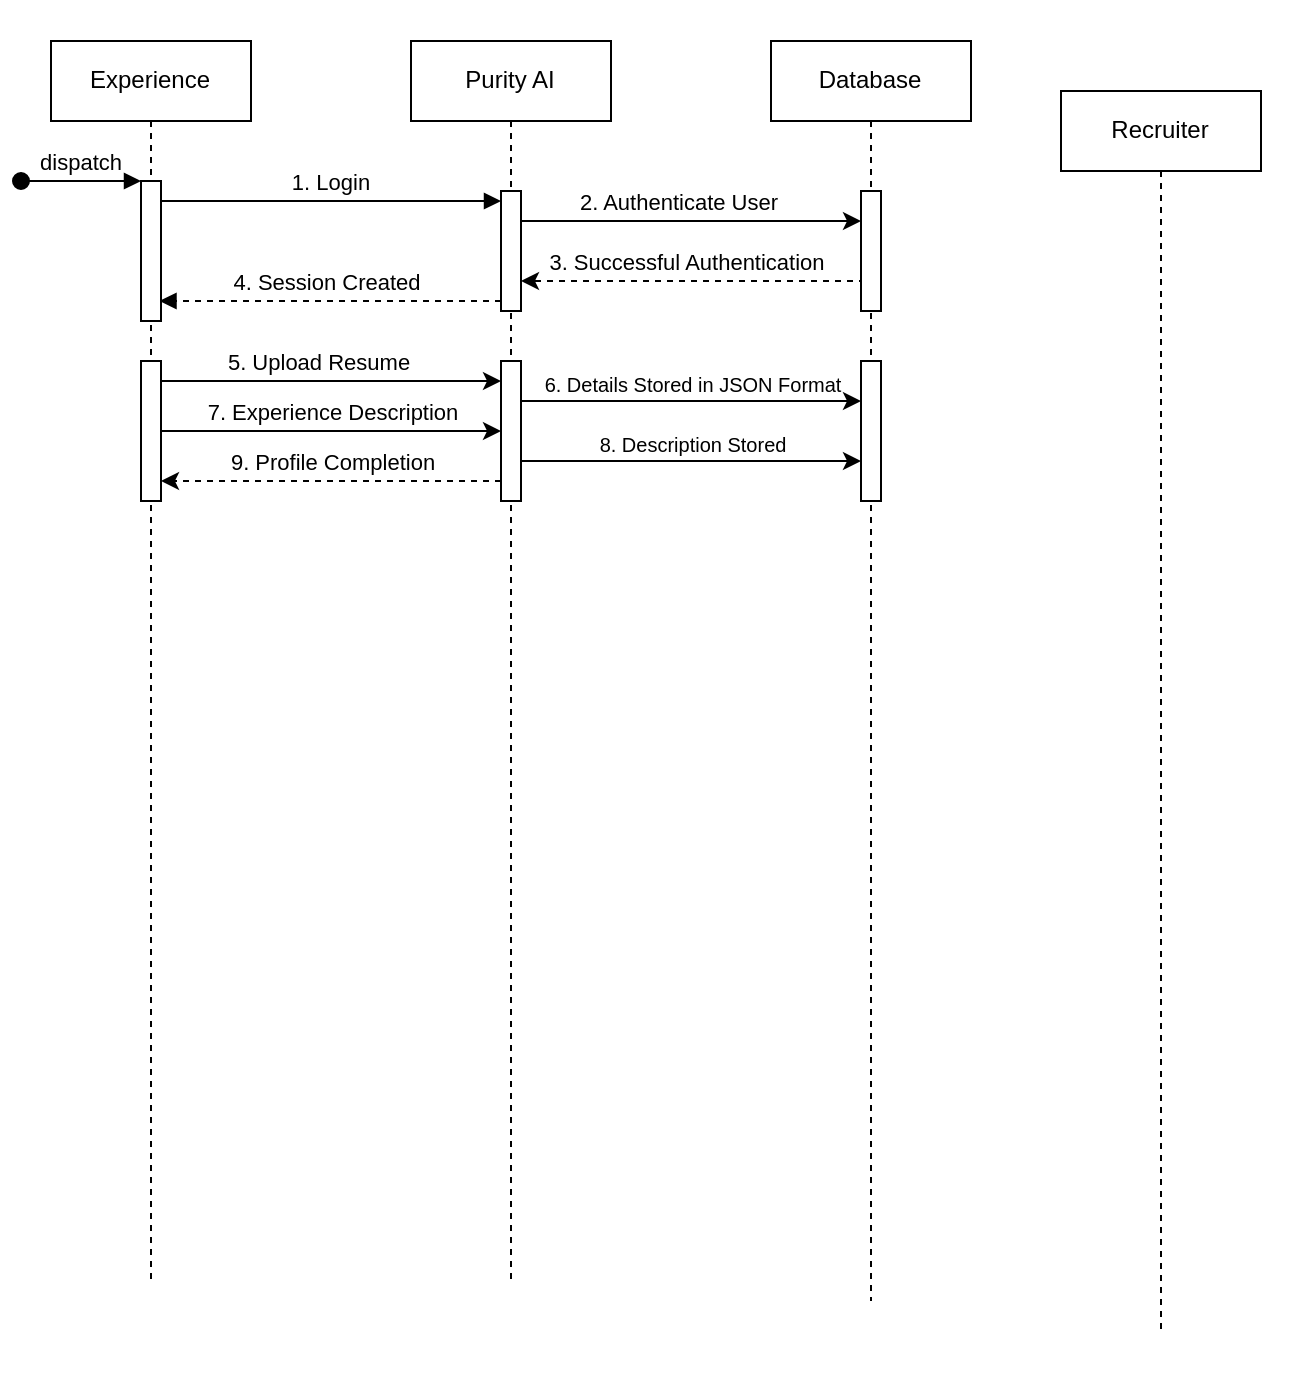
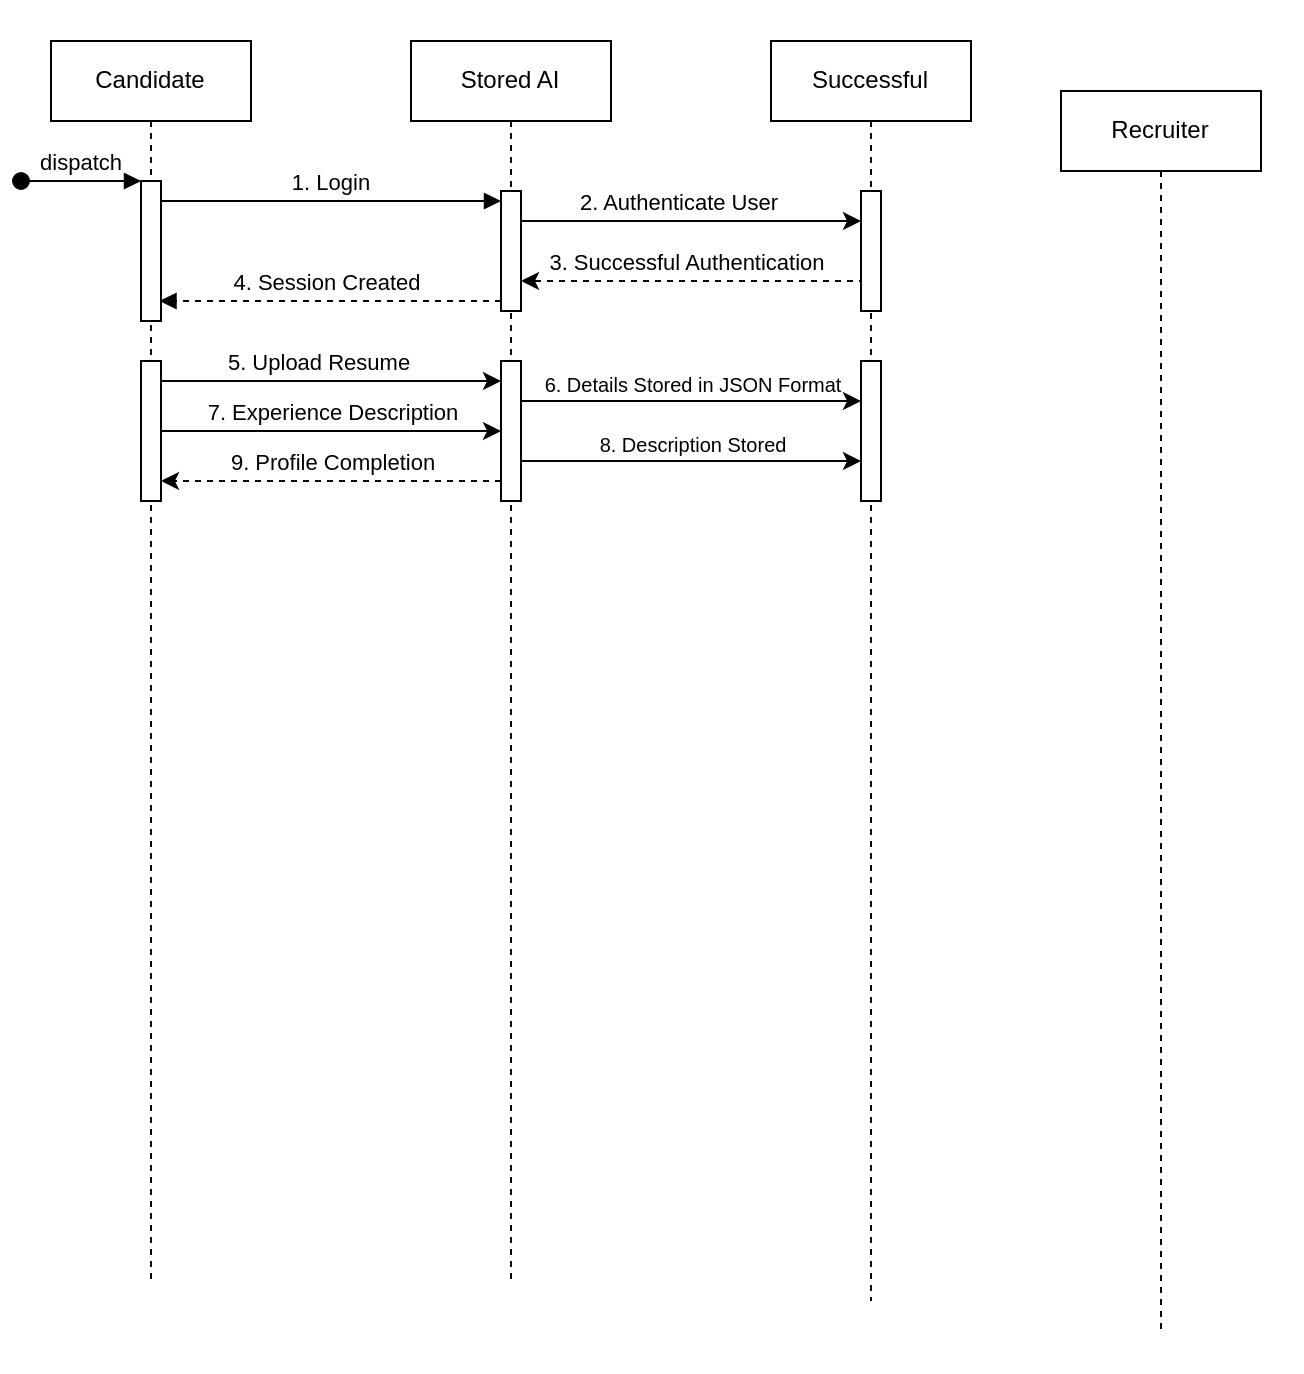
  <mxCell id="0" />
  <mxCell id="1" parent="0" />
- <mxCell id="2" value="Experience" style="shape=umlLifeline;perimeter=lifelinePerimeter;whiteSpace=wrap;html=1;container=0;dropTarget=0;collapsible=0;recursiveResize=0;outlineConnect=0;portConstraint=eastwest;newEdgeStyle={&quot;edgeStyle&quot;:&quot;elbowEdgeStyle&quot;,&quot;elbow&quot;:&quot;vertical&quot;,&quot;curved&quot;:0,&quot;rounded&quot;:0};" parent="1" vertex="1"><mxGeometry x="20" y="20" width="100" height="620" as="geometry" /></mxCell>
+ <mxCell id="2" value="Candidate" style="shape=umlLifeline;perimeter=lifelinePerimeter;whiteSpace=wrap;html=1;container=0;dropTarget=0;collapsible=0;recursiveResize=0;outlineConnect=0;portConstraint=eastwest;newEdgeStyle={&quot;edgeStyle&quot;:&quot;elbowEdgeStyle&quot;,&quot;elbow&quot;:&quot;vertical&quot;,&quot;curved&quot;:0,&quot;rounded&quot;:0};" parent="1" vertex="1"><mxGeometry x="20" y="20" width="100" height="620" as="geometry" /></mxCell>
  <mxCell id="3" value="dispatch" style="html=1;verticalAlign=bottom;startArrow=oval;endArrow=block;startSize=8;edgeStyle=elbowEdgeStyle;elbow=vertical;curved=0;rounded=0;" parent="2" edge="1"><mxGeometry relative="1" as="geometry"><mxPoint x="-15" y="70" as="sourcePoint" /><mxPoint x="45" y="70.056" as="targetPoint" /></mxGeometry></mxCell>
- <mxCell id="4" value="Purity AI" style="shape=umlLifeline;perimeter=lifelinePerimeter;whiteSpace=wrap;html=1;container=0;dropTarget=0;collapsible=0;recursiveResize=0;outlineConnect=0;portConstraint=eastwest;newEdgeStyle={&quot;edgeStyle&quot;:&quot;elbowEdgeStyle&quot;,&quot;elbow&quot;:&quot;vertical&quot;,&quot;curved&quot;:0,&quot;rounded&quot;:0};" parent="1" vertex="1"><mxGeometry x="200" y="20" width="100" height="620" as="geometry" /></mxCell>
+ <mxCell id="4" value="Stored AI" style="shape=umlLifeline;perimeter=lifelinePerimeter;whiteSpace=wrap;html=1;container=0;dropTarget=0;collapsible=0;recursiveResize=0;outlineConnect=0;portConstraint=eastwest;newEdgeStyle={&quot;edgeStyle&quot;:&quot;elbowEdgeStyle&quot;,&quot;elbow&quot;:&quot;vertical&quot;,&quot;curved&quot;:0,&quot;rounded&quot;:0};" parent="1" vertex="1"><mxGeometry x="200" y="20" width="100" height="620" as="geometry" /></mxCell>
  <mxCell id="5" value="1. Login" style="html=1;verticalAlign=bottom;endArrow=block;edgeStyle=elbowEdgeStyle;elbow=vertical;curved=0;rounded=0;" parent="1" edge="1"><mxGeometry relative="1" as="geometry"><mxPoint x="75" y="100" as="sourcePoint" /><Array as="points"><mxPoint x="160" y="100" /></Array><mxPoint x="245" y="100" as="targetPoint" /></mxGeometry></mxCell>
  <mxCell id="6" value="" style="html=1;verticalAlign=bottom;endArrow=block;edgeStyle=elbowEdgeStyle;elbow=vertical;curved=0;rounded=0;entryX=0.925;entryY=0.856;entryDx=0;entryDy=0;entryPerimeter=0;dashed=1;" parent="1" target="14" edge="1"><mxGeometry relative="1" as="geometry"><mxPoint x="245" y="150" as="sourcePoint" /><Array as="points"><mxPoint x="210" y="150" /><mxPoint x="170" y="140" /></Array><mxPoint x="80" y="140" as="targetPoint" /></mxGeometry></mxCell>
  <mxCell id="7" value="4. Session Created" style="edgeLabel;html=1;align=center;verticalAlign=middle;resizable=0;points=[];" vertex="1" connectable="0" parent="6"><mxGeometry x="0.026" y="-1" relative="1" as="geometry"><mxPoint y="-9" as="offset" /></mxGeometry></mxCell>
- <mxCell id="8" value="Database" style="shape=umlLifeline;perimeter=lifelinePerimeter;whiteSpace=wrap;html=1;container=0;dropTarget=0;collapsible=0;recursiveResize=0;outlineConnect=0;portConstraint=eastwest;newEdgeStyle={&quot;edgeStyle&quot;:&quot;elbowEdgeStyle&quot;,&quot;elbow&quot;:&quot;vertical&quot;,&quot;curved&quot;:0,&quot;rounded&quot;:0};" vertex="1" parent="1"><mxGeometry x="380" y="20" width="100" height="630" as="geometry" /></mxCell>
+ <mxCell id="8" value="Successful" style="shape=umlLifeline;perimeter=lifelinePerimeter;whiteSpace=wrap;html=1;container=0;dropTarget=0;collapsible=0;recursiveResize=0;outlineConnect=0;portConstraint=eastwest;newEdgeStyle={&quot;edgeStyle&quot;:&quot;elbowEdgeStyle&quot;,&quot;elbow&quot;:&quot;vertical&quot;,&quot;curved&quot;:0,&quot;rounded&quot;:0};" vertex="1" parent="1"><mxGeometry x="380" y="20" width="100" height="630" as="geometry" /></mxCell>
  <mxCell id="9" value="Recruiter" style="shape=umlLifeline;perimeter=lifelinePerimeter;whiteSpace=wrap;html=1;container=0;dropTarget=0;collapsible=0;recursiveResize=0;outlineConnect=0;portConstraint=eastwest;newEdgeStyle={&quot;edgeStyle&quot;:&quot;elbowEdgeStyle&quot;,&quot;elbow&quot;:&quot;vertical&quot;,&quot;curved&quot;:0,&quot;rounded&quot;:0};" vertex="1" parent="1"><mxGeometry x="525" y="45" width="100" height="620" as="geometry" /></mxCell>
  <mxCell id="10" value="" style="edgeStyle=elbowEdgeStyle;rounded=0;orthogonalLoop=1;jettySize=auto;html=1;elbow=vertical;curved=0;" edge="1" parent="1"><mxGeometry relative="1" as="geometry"><mxPoint x="255" y="110" as="sourcePoint" /><mxPoint x="425" y="110" as="targetPoint" /><Array as="points"><mxPoint x="370" y="110" /><mxPoint x="340" y="100" /></Array></mxGeometry></mxCell>
  <mxCell id="11" value="2. Authenticate User" style="edgeLabel;html=1;align=center;verticalAlign=middle;resizable=0;points=[];" vertex="1" connectable="0" parent="10"><mxGeometry x="-0.083" y="-3" relative="1" as="geometry"><mxPoint y="-13" as="offset" /></mxGeometry></mxCell>
  <mxCell id="12" style="edgeStyle=elbowEdgeStyle;rounded=0;orthogonalLoop=1;jettySize=auto;html=1;elbow=vertical;curved=0;dashed=1;" edge="1" parent="1"><mxGeometry relative="1" as="geometry"><mxPoint x="425" y="119.997" as="sourcePoint" /><mxPoint x="255" y="140" as="targetPoint" /><Array as="points"><mxPoint x="350" y="140" /><mxPoint x="340" y="130" /><mxPoint x="360" y="140" /><mxPoint x="340" y="130" /></Array></mxGeometry></mxCell>
  <mxCell id="13" value="3. Successful Authentication" style="edgeLabel;html=1;align=center;verticalAlign=middle;resizable=0;points=[];" vertex="1" connectable="0" parent="12"><mxGeometry x="0.135" relative="1" as="geometry"><mxPoint y="-10" as="offset" /></mxGeometry></mxCell>
  <mxCell id="14" value="" style="rounded=0;whiteSpace=wrap;html=1;" vertex="1" parent="1"><mxGeometry x="65" y="90" width="10" height="70" as="geometry" /></mxCell>
  <mxCell id="15" value="" style="whiteSpace=wrap;html=1;rounded=0;" vertex="1" parent="1"><mxGeometry x="245" y="95" width="10" height="60" as="geometry" /></mxCell>
  <mxCell id="16" value="" style="edgeStyle=orthogonalEdgeStyle;rounded=0;orthogonalLoop=1;jettySize=auto;html=1;" edge="1" parent="1"><mxGeometry relative="1" as="geometry"><mxPoint x="75" y="190" as="sourcePoint" /><mxPoint x="245" y="190" as="targetPoint" /></mxGeometry></mxCell>
  <mxCell id="17" value="5. Upload Resume" style="edgeLabel;html=1;align=center;verticalAlign=middle;resizable=0;points=[];" vertex="1" connectable="0" parent="16"><mxGeometry x="-0.078" relative="1" as="geometry"><mxPoint y="-10" as="offset" /></mxGeometry></mxCell>
  <mxCell id="18" value="" style="edgeStyle=orthogonalEdgeStyle;rounded=0;orthogonalLoop=1;jettySize=auto;html=1;entryX=0;entryY=0.5;entryDx=0;entryDy=0;" edge="1" parent="1" source="20" target="25"><mxGeometry relative="1" as="geometry"><mxPoint x="155" y="215" as="targetPoint" /><Array as="points"><mxPoint x="230" y="215" /><mxPoint x="230" y="215" /></Array></mxGeometry></mxCell>
  <mxCell id="19" value="7. Experience Description" style="edgeLabel;html=1;align=center;verticalAlign=middle;resizable=0;points=[];" vertex="1" connectable="0" parent="18"><mxGeometry x="0.091" y="1" relative="1" as="geometry"><mxPoint x="-8" y="-9" as="offset" /></mxGeometry></mxCell>
  <mxCell id="20" value="" style="rounded=0;whiteSpace=wrap;html=1;" vertex="1" parent="1"><mxGeometry x="65" y="180" width="10" height="70" as="geometry" /></mxCell>
  <mxCell id="21" value="" style="edgeStyle=orthogonalEdgeStyle;rounded=0;orthogonalLoop=1;jettySize=auto;html=1;" edge="1" parent="1"><mxGeometry relative="1" as="geometry"><mxPoint x="255" y="200" as="sourcePoint" /><mxPoint x="425" y="200" as="targetPoint" /></mxGeometry></mxCell>
  <mxCell id="22" value="&lt;font style=&quot;font-size: 10px;&quot;&gt;6. Details Stored in JSON Format&lt;/font&gt;" style="edgeLabel;html=1;align=center;verticalAlign=middle;resizable=0;points=[];" vertex="1" connectable="0" parent="21"><mxGeometry x="0.041" y="-1" relative="1" as="geometry"><mxPoint x="-3" y="-10" as="offset" /></mxGeometry></mxCell>
  <mxCell id="23" style="edgeStyle=orthogonalEdgeStyle;rounded=0;orthogonalLoop=1;jettySize=auto;html=1;exitX=0;exitY=0.75;exitDx=0;exitDy=0;entryX=1;entryY=0.75;entryDx=0;entryDy=0;dashed=1;" edge="1" parent="1"><mxGeometry relative="1" as="geometry"><mxPoint x="245" y="240" as="sourcePoint" /><mxPoint x="75" y="240" as="targetPoint" /></mxGeometry></mxCell>
  <mxCell id="24" value="9. Profile Completion" style="edgeLabel;html=1;align=center;verticalAlign=middle;resizable=0;points=[];" vertex="1" connectable="0" parent="23"><mxGeometry x="-0.054" y="1" relative="1" as="geometry"><mxPoint x="-5" y="-11" as="offset" /></mxGeometry></mxCell>
  <mxCell id="25" value="" style="rounded=0;whiteSpace=wrap;html=1;" vertex="1" parent="1"><mxGeometry x="245" y="180" width="10" height="70" as="geometry" /></mxCell>
  <mxCell id="26" value="" style="whiteSpace=wrap;html=1;rounded=0;" vertex="1" parent="1"><mxGeometry x="425" y="95" width="10" height="60" as="geometry" /></mxCell>
  <mxCell id="27" value="" style="rounded=0;whiteSpace=wrap;html=1;" vertex="1" parent="1"><mxGeometry x="425" y="180" width="10" height="70" as="geometry" /></mxCell>
  <mxCell id="28" value="" style="edgeStyle=orthogonalEdgeStyle;rounded=0;orthogonalLoop=1;jettySize=auto;html=1;" edge="1" parent="1"><mxGeometry relative="1" as="geometry"><mxPoint x="255" y="230" as="sourcePoint" /><mxPoint x="425" y="230" as="targetPoint" /></mxGeometry></mxCell>
  <mxCell id="29" value="&lt;font style=&quot;font-size: 10px;&quot;&gt;8. Description Stored&lt;/font&gt;" style="edgeLabel;html=1;align=center;verticalAlign=middle;resizable=0;points=[];" vertex="1" connectable="0" parent="28"><mxGeometry x="0.041" y="-1" relative="1" as="geometry"><mxPoint x="-3" y="-10" as="offset" /></mxGeometry></mxCell>
